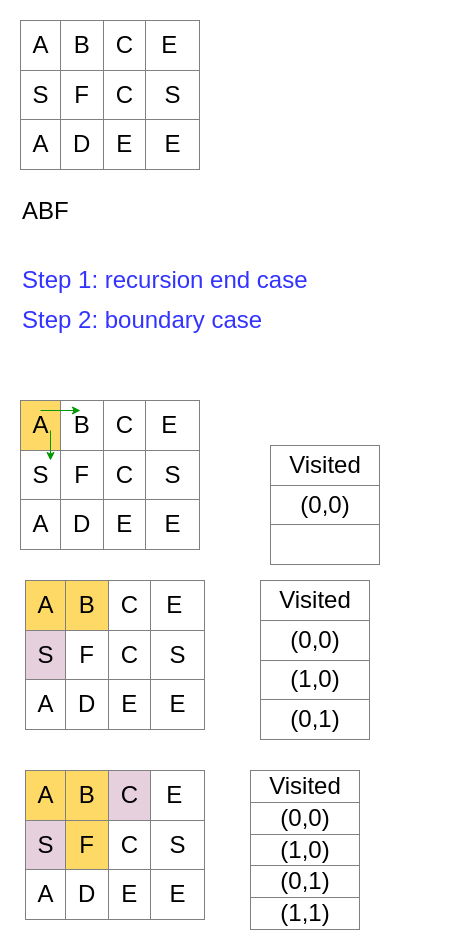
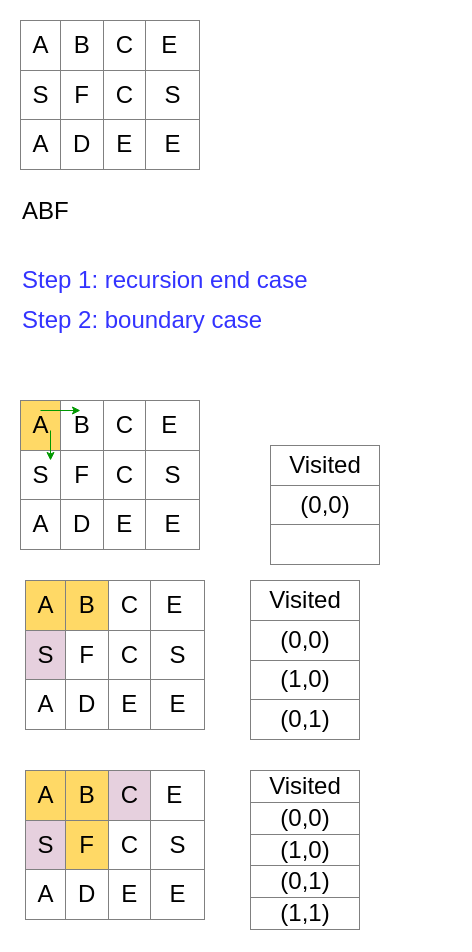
  <mxCell id="0" />
  <mxCell id="1" parent="0" />
  <mxCell id="2" value="&lt;font style=&quot;font-size: 24px&quot;&gt;Step 1: recursion end case&lt;/font&gt;" style="text;html=1;strokeColor=none;fillColor=none;align=left;verticalAlign=middle;whiteSpace=wrap;rounded=0;fontColor=#3333FF;" parent="1" vertex="1"><mxGeometry x="20" y="260" width="430" height="40" as="geometry" /></mxCell>
  <mxCell id="3" value="&lt;table border=&quot;1&quot; width=&quot;100%&quot; style=&quot;width: 100%; height: 100%; border-collapse: collapse; font-size: 24px;&quot;&gt;&lt;tbody style=&quot;font-size: 24px;&quot;&gt;&lt;tr style=&quot;font-size: 24px;&quot;&gt;&lt;td align=&quot;center&quot; style=&quot;font-size: 24px;&quot;&gt;A&lt;/td&gt;&lt;td align=&quot;center&quot; style=&quot;font-size: 24px;&quot;&gt;B&lt;/td&gt;&lt;td align=&quot;center&quot; style=&quot;font-size: 24px;&quot;&gt;C&lt;/td&gt;&lt;td style=&quot;text-align: center; font-size: 24px;&quot;&gt;E&amp;nbsp;&lt;/td&gt;&lt;/tr&gt;&lt;tr style=&quot;font-size: 24px;&quot;&gt;&lt;td align=&quot;center&quot; style=&quot;font-size: 24px;&quot;&gt;S&lt;/td&gt;&lt;td align=&quot;center&quot; style=&quot;font-size: 24px;&quot;&gt;F&lt;/td&gt;&lt;td align=&quot;center&quot; style=&quot;font-size: 24px;&quot;&gt;C&lt;/td&gt;&lt;td style=&quot;text-align: center; font-size: 24px;&quot;&gt;S&lt;/td&gt;&lt;/tr&gt;&lt;tr style=&quot;font-size: 24px;&quot;&gt;&lt;td align=&quot;center&quot; style=&quot;font-size: 24px;&quot;&gt;A&lt;/td&gt;&lt;td align=&quot;center&quot; style=&quot;font-size: 24px;&quot;&gt;D&lt;/td&gt;&lt;td align=&quot;center&quot; style=&quot;font-size: 24px;&quot;&gt;E&lt;/td&gt;&lt;td style=&quot;text-align: center; font-size: 24px;&quot;&gt;E&lt;/td&gt;&lt;/tr&gt;&lt;/tbody&gt;&lt;/table&gt;" style="text;html=1;strokeColor=none;fillColor=none;overflow=fill;fontSize=24;" vertex="1" parent="1"><mxGeometry x="20" y="20" width="180" height="150" as="geometry" /></mxCell>
  <mxCell id="4" value="ABF" style="text;html=1;fontSize=24;" vertex="1" parent="1"><mxGeometry x="20" y="190" width="130" height="30" as="geometry" /></mxCell>
  <mxCell id="5" value="&lt;table border=&quot;1&quot; width=&quot;100%&quot; style=&quot;width: 100% ; height: 100% ; border-collapse: collapse ; font-size: 24px&quot;&gt;&lt;tbody style=&quot;font-size: 24px&quot;&gt;&lt;tr style=&quot;font-size: 24px&quot;&gt;&lt;td align=&quot;center&quot; style=&quot;font-size: 24px ; background-color: rgb(255 , 217 , 102)&quot;&gt;&lt;span&gt;A&lt;/span&gt;&lt;/td&gt;&lt;td align=&quot;center&quot; style=&quot;font-size: 24px&quot;&gt;B&lt;/td&gt;&lt;td align=&quot;center&quot; style=&quot;font-size: 24px&quot;&gt;C&lt;/td&gt;&lt;td style=&quot;text-align: center ; font-size: 24px&quot;&gt;E&amp;nbsp;&lt;/td&gt;&lt;/tr&gt;&lt;tr style=&quot;font-size: 24px&quot;&gt;&lt;td align=&quot;center&quot; style=&quot;font-size: 24px&quot;&gt;S&lt;/td&gt;&lt;td align=&quot;center&quot; style=&quot;font-size: 24px&quot;&gt;F&lt;/td&gt;&lt;td align=&quot;center&quot; style=&quot;font-size: 24px&quot;&gt;C&lt;/td&gt;&lt;td style=&quot;text-align: center ; font-size: 24px&quot;&gt;S&lt;/td&gt;&lt;/tr&gt;&lt;tr style=&quot;font-size: 24px&quot;&gt;&lt;td align=&quot;center&quot; style=&quot;font-size: 24px&quot;&gt;A&lt;/td&gt;&lt;td align=&quot;center&quot; style=&quot;font-size: 24px&quot;&gt;D&lt;/td&gt;&lt;td align=&quot;center&quot; style=&quot;font-size: 24px&quot;&gt;E&lt;/td&gt;&lt;td style=&quot;text-align: center ; font-size: 24px&quot;&gt;E&lt;/td&gt;&lt;/tr&gt;&lt;/tbody&gt;&lt;/table&gt;" style="text;html=1;strokeColor=none;fillColor=none;overflow=fill;fontSize=24;" vertex="1" parent="1"><mxGeometry x="20" y="400" width="180" height="150" as="geometry" /></mxCell>
  <mxCell id="6" value="&lt;table border=&quot;1&quot; width=&quot;100%&quot; style=&quot;width: 100% ; height: 100% ; border-collapse: collapse ; font-size: 24px&quot;&gt;&lt;tbody style=&quot;font-size: 24px&quot;&gt;&lt;tr style=&quot;font-size: 24px&quot;&gt;&lt;td align=&quot;center&quot; style=&quot;font-size: 24px ; background-color: rgb(255 , 217 , 102)&quot;&gt;&lt;span&gt;A&lt;/span&gt;&lt;/td&gt;&lt;td align=&quot;center&quot; style=&quot;font-size: 24px ; background-color: rgb(255 , 217 , 102)&quot;&gt;B&lt;/td&gt;&lt;td align=&quot;center&quot; style=&quot;font-size: 24px&quot;&gt;C&lt;/td&gt;&lt;td style=&quot;text-align: center ; font-size: 24px&quot;&gt;E&amp;nbsp;&lt;/td&gt;&lt;/tr&gt;&lt;tr style=&quot;font-size: 24px&quot;&gt;&lt;td align=&quot;center&quot; style=&quot;font-size: 24px ; background-color: rgb(230 , 208 , 222)&quot;&gt;S&lt;/td&gt;&lt;td align=&quot;center&quot; style=&quot;font-size: 24px&quot;&gt;F&lt;/td&gt;&lt;td align=&quot;center&quot; style=&quot;font-size: 24px&quot;&gt;C&lt;/td&gt;&lt;td style=&quot;text-align: center ; font-size: 24px&quot;&gt;S&lt;/td&gt;&lt;/tr&gt;&lt;tr style=&quot;font-size: 24px&quot;&gt;&lt;td align=&quot;center&quot; style=&quot;font-size: 24px&quot;&gt;A&lt;/td&gt;&lt;td align=&quot;center&quot; style=&quot;font-size: 24px&quot;&gt;D&lt;/td&gt;&lt;td align=&quot;center&quot; style=&quot;font-size: 24px&quot;&gt;E&lt;/td&gt;&lt;td style=&quot;text-align: center ; font-size: 24px&quot;&gt;E&lt;/td&gt;&lt;/tr&gt;&lt;/tbody&gt;&lt;/table&gt;" style="text;html=1;strokeColor=none;fillColor=none;overflow=fill;fontSize=24;" vertex="1" parent="1"><mxGeometry x="25" y="580" width="180" height="150" as="geometry" /></mxCell>
  <mxCell id="7" value="&lt;table border=&quot;1&quot; width=&quot;100%&quot; style=&quot;width: 100% ; height: 100% ; border-collapse: collapse ; font-size: 24px&quot;&gt;&lt;tbody style=&quot;font-size: 24px&quot;&gt;&lt;tr style=&quot;font-size: 24px&quot;&gt;&lt;td align=&quot;center&quot; style=&quot;font-size: 24px ; background-color: rgb(255 , 217 , 102)&quot;&gt;&lt;span&gt;A&lt;/span&gt;&lt;/td&gt;&lt;td align=&quot;center&quot; style=&quot;font-size: 24px ; background-color: rgb(255 , 217 , 102)&quot;&gt;B&lt;/td&gt;&lt;td align=&quot;center&quot; style=&quot;font-size: 24px ; background-color: rgb(230 , 208 , 222)&quot;&gt;C&lt;/td&gt;&lt;td style=&quot;text-align: center ; font-size: 24px&quot;&gt;E&amp;nbsp;&lt;/td&gt;&lt;/tr&gt;&lt;tr style=&quot;font-size: 24px&quot;&gt;&lt;td align=&quot;center&quot; style=&quot;font-size: 24px ; background-color: rgb(230 , 208 , 222)&quot;&gt;S&lt;/td&gt;&lt;td align=&quot;center&quot; style=&quot;font-size: 24px ; background-color: rgb(255 , 217 , 102)&quot;&gt;F&lt;/td&gt;&lt;td align=&quot;center&quot; style=&quot;font-size: 24px&quot;&gt;C&lt;/td&gt;&lt;td style=&quot;text-align: center ; font-size: 24px&quot;&gt;S&lt;/td&gt;&lt;/tr&gt;&lt;tr style=&quot;font-size: 24px&quot;&gt;&lt;td align=&quot;center&quot; style=&quot;font-size: 24px&quot;&gt;A&lt;/td&gt;&lt;td align=&quot;center&quot; style=&quot;font-size: 24px&quot;&gt;D&lt;/td&gt;&lt;td align=&quot;center&quot; style=&quot;font-size: 24px&quot;&gt;E&lt;/td&gt;&lt;td style=&quot;text-align: center ; font-size: 24px&quot;&gt;E&lt;/td&gt;&lt;/tr&gt;&lt;/tbody&gt;&lt;/table&gt;" style="text;html=1;strokeColor=none;fillColor=none;overflow=fill;fontSize=24;" vertex="1" parent="1"><mxGeometry x="25" y="770" width="180" height="150" as="geometry" /></mxCell>
  <mxCell id="8" value="&lt;font style=&quot;font-size: 24px&quot;&gt;Step 2: boundary case&lt;/font&gt;" style="text;html=1;strokeColor=none;fillColor=none;align=left;verticalAlign=middle;whiteSpace=wrap;rounded=0;fontColor=#3333FF;" vertex="1" parent="1"><mxGeometry x="20" y="300" width="430" height="40" as="geometry" /></mxCell>
  <mxCell id="9" value="" style="endArrow=classic;html=1;fontSize=24;fontColor=#99FF99;strokeColor=#009900;" edge="1" parent="1"><mxGeometry width="50" height="50" relative="1" as="geometry"><mxPoint x="40" y="410" as="sourcePoint" /><mxPoint x="80" y="410" as="targetPoint" /></mxGeometry></mxCell>
  <mxCell id="10" value="" style="endArrow=classic;html=1;fontSize=24;fontColor=#99FF99;strokeColor=#009900;" edge="1" parent="1"><mxGeometry width="50" height="50" relative="1" as="geometry"><mxPoint x="50" y="430" as="sourcePoint" /><mxPoint x="50" y="460" as="targetPoint" /></mxGeometry></mxCell>
  <mxCell id="11" value="&lt;table border=&quot;1&quot; width=&quot;100%&quot; style=&quot;width: 100% ; height: 100% ; border-collapse: collapse&quot;&gt;&lt;tbody&gt;&lt;tr&gt;&lt;td align=&quot;center&quot;&gt;&lt;font&gt;Visited&lt;/font&gt;&lt;/td&gt;&lt;/tr&gt;&lt;tr&gt;&lt;td align=&quot;center&quot;&gt;&lt;font&gt;(0,0)&lt;/font&gt;&lt;/td&gt;&lt;/tr&gt;&lt;tr&gt;&lt;td align=&quot;center&quot;&gt;&lt;br&gt;&lt;/td&gt;&lt;/tr&gt;&lt;/tbody&gt;&lt;/table&gt;" style="text;html=1;strokeColor=none;fillColor=none;overflow=fill;fontSize=24;fontColor=#000000;" vertex="1" parent="1"><mxGeometry x="270" y="445" width="110" height="120" as="geometry" /></mxCell>
- <mxCell id="12" value="&lt;table border=&quot;1&quot; width=&quot;100%&quot; style=&quot;width: 100% ; height: 100% ; border-collapse: collapse&quot;&gt;&lt;tbody&gt;&lt;tr&gt;&lt;td align=&quot;center&quot;&gt;&lt;font&gt;Visited&lt;/font&gt;&lt;/td&gt;&lt;/tr&gt;&lt;tr&gt;&lt;td align=&quot;center&quot;&gt;&lt;font&gt;(0,0)&lt;/font&gt;&lt;/td&gt;&lt;/tr&gt;&lt;tr&gt;&lt;td align=&quot;center&quot;&gt;&lt;font&gt;(1,0)&lt;/font&gt;&lt;/td&gt;&lt;/tr&gt;&lt;tr&gt;&lt;td style=&quot;text-align: center&quot;&gt;(0,1)&lt;/td&gt;&lt;/tr&gt;&lt;/tbody&gt;&lt;/table&gt;" style="text;html=1;strokeColor=none;fillColor=none;overflow=fill;fontSize=24;fontColor=#000000;" vertex="1" parent="1"><mxGeometry x="260" y="580" width="110" height="160" as="geometry" /></mxCell>
+ <mxCell id="12" value="&lt;table border=&quot;1&quot; width=&quot;100%&quot; style=&quot;width: 100% ; height: 100% ; border-collapse: collapse&quot;&gt;&lt;tbody&gt;&lt;tr&gt;&lt;td align=&quot;center&quot;&gt;&lt;font&gt;Visited&lt;/font&gt;&lt;/td&gt;&lt;/tr&gt;&lt;tr&gt;&lt;td align=&quot;center&quot;&gt;&lt;font&gt;(0,0)&lt;/font&gt;&lt;/td&gt;&lt;/tr&gt;&lt;tr&gt;&lt;td align=&quot;center&quot;&gt;&lt;font&gt;(1,0)&lt;/font&gt;&lt;/td&gt;&lt;/tr&gt;&lt;tr&gt;&lt;td style=&quot;text-align: center&quot;&gt;(0,1)&lt;/td&gt;&lt;/tr&gt;&lt;/tbody&gt;&lt;/table&gt;" style="text;html=1;strokeColor=none;fillColor=none;overflow=fill;fontSize=24;fontColor=#000000;" vertex="1" parent="1"><mxGeometry x="250" y="580" width="110" height="160" as="geometry" /></mxCell>
  <mxCell id="13" value="&lt;table border=&quot;1&quot; width=&quot;100%&quot; style=&quot;width: 100% ; height: 100% ; border-collapse: collapse&quot;&gt;&lt;tbody&gt;&lt;tr&gt;&lt;td align=&quot;center&quot;&gt;&lt;font&gt;Visited&lt;/font&gt;&lt;/td&gt;&lt;/tr&gt;&lt;tr&gt;&lt;td align=&quot;center&quot;&gt;&lt;font&gt;(0,0)&lt;/font&gt;&lt;/td&gt;&lt;/tr&gt;&lt;tr&gt;&lt;td align=&quot;center&quot;&gt;&lt;font&gt;(1,0)&lt;/font&gt;&lt;/td&gt;&lt;/tr&gt;&lt;tr&gt;&lt;td style=&quot;text-align: center&quot;&gt;(0,1)&lt;/td&gt;&lt;/tr&gt;&lt;tr&gt;&lt;td style=&quot;text-align: center&quot;&gt;(1,1)&lt;/td&gt;&lt;/tr&gt;&lt;/tbody&gt;&lt;/table&gt;" style="text;html=1;strokeColor=none;fillColor=none;overflow=fill;fontSize=24;fontColor=#000000;" vertex="1" parent="1"><mxGeometry x="250" y="770" width="110" height="160" as="geometry" /></mxCell>
